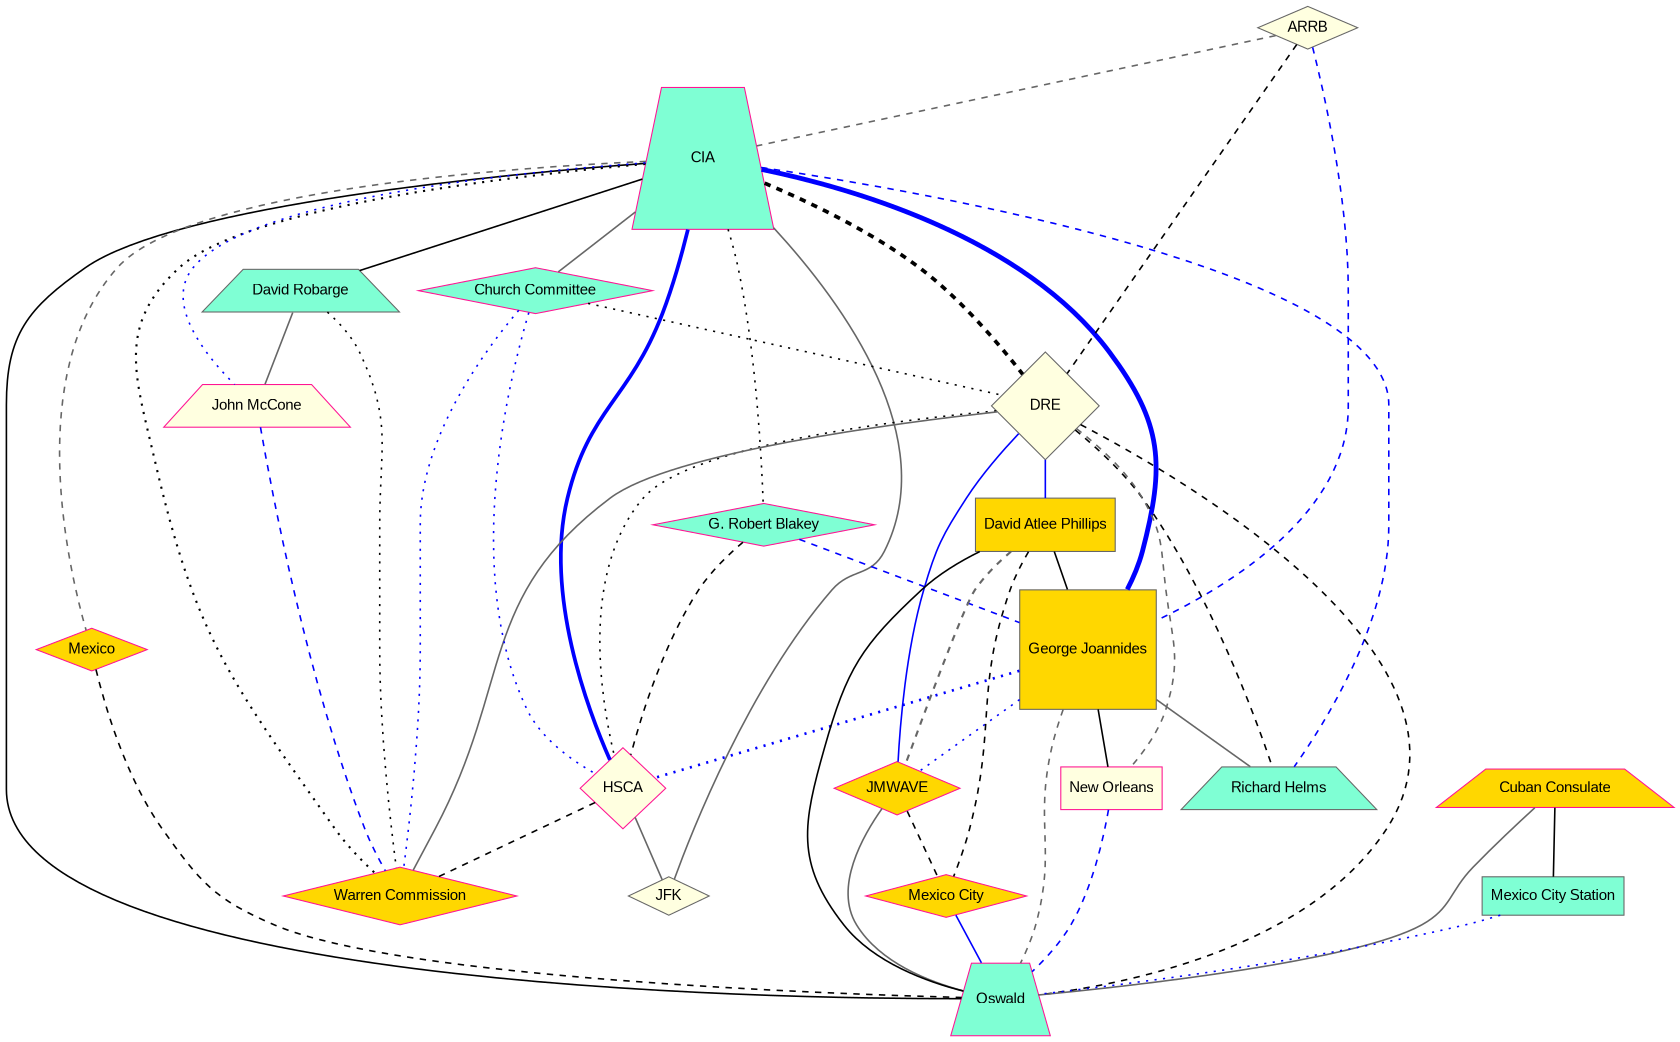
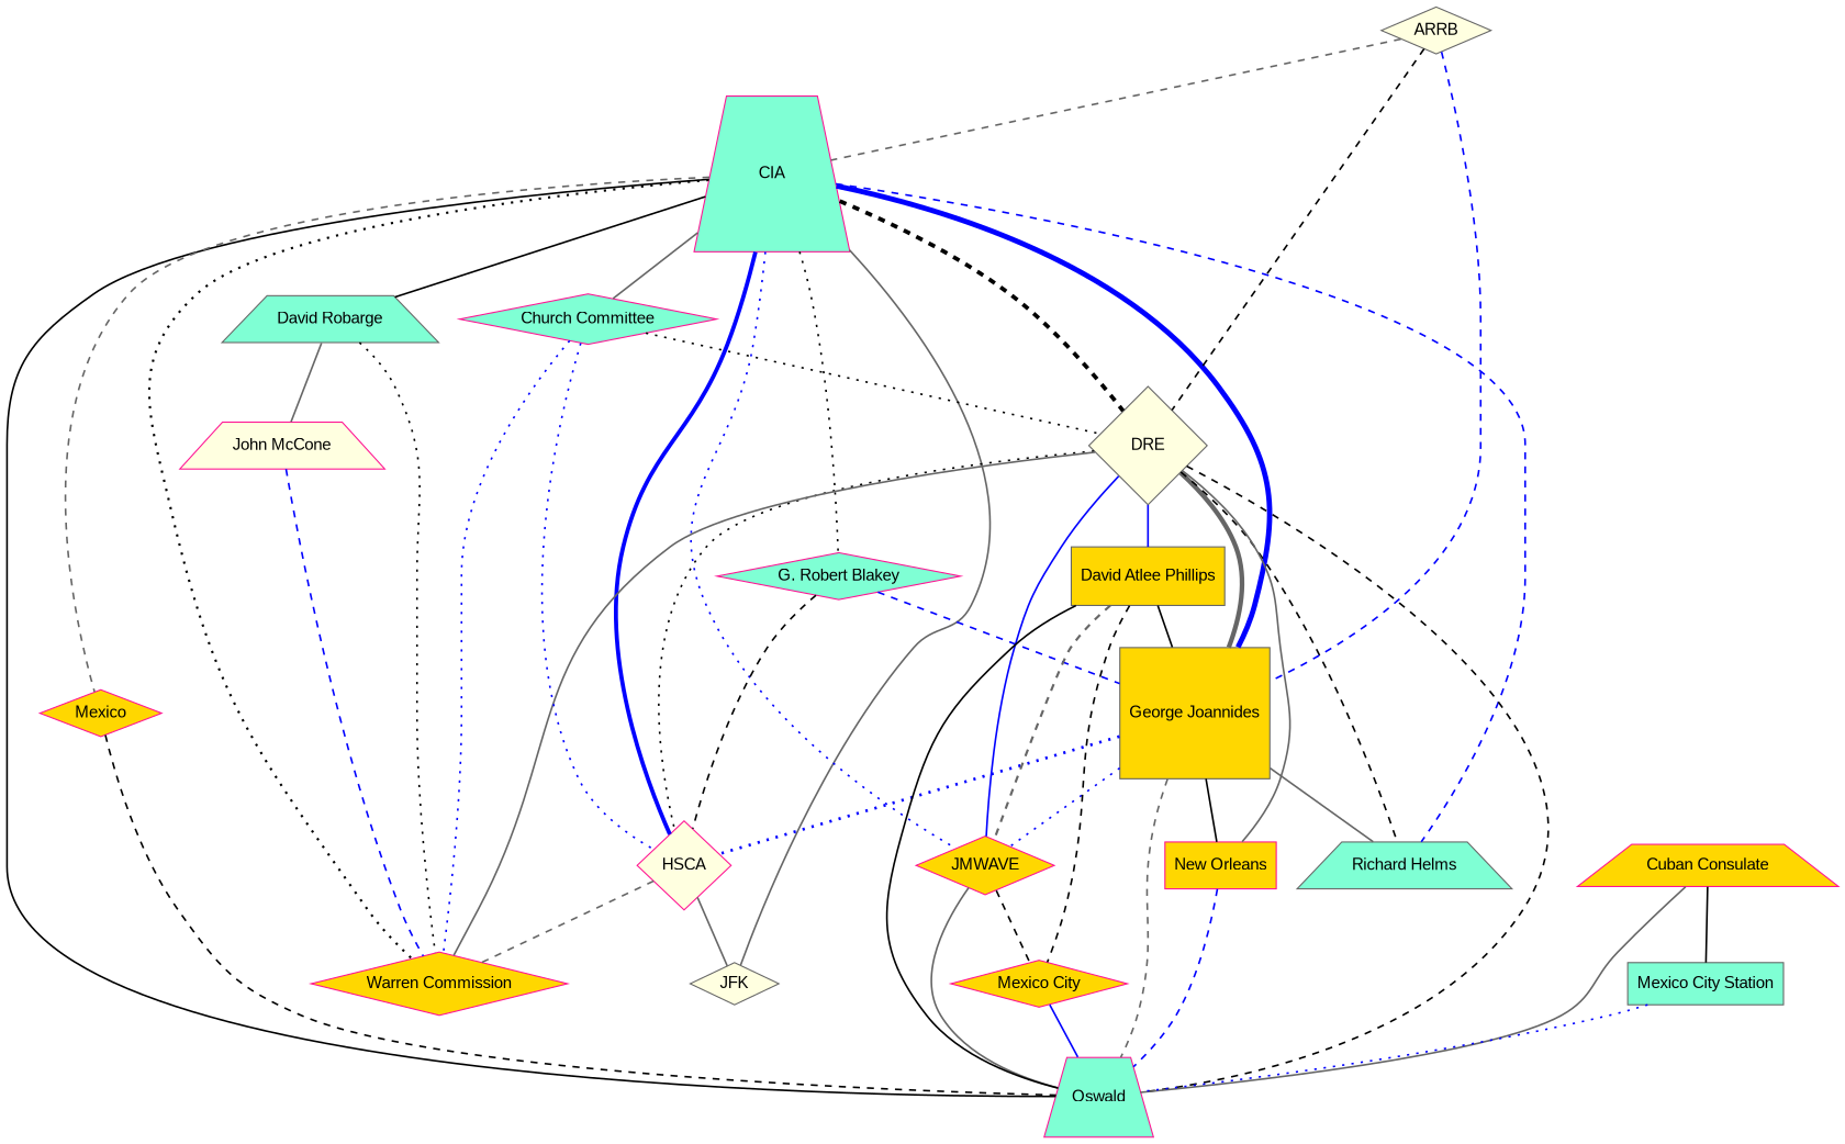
  graph {
    splines=true
    node [color=deeppink fillcolor=gold fontname=Arial shape=diamond style=filled]
    edge [color=black penwidth=1.5 style=bold]
    n1 [fillcolor=aquamarine height=1.85 label=CIA shape=trapezium width=1.85]
    n2 [color=gray40 height=1.55 label="George Joannides" shape=box width=1.55]
    n3 [color=gray40 fillcolor=lightyellow height=1.40 label=DRE width=1.40]
    n4 [fillcolor=lightyellow height=1.05 label=HSCA width=1.05]
    n5 [fillcolor=aquamarine height=0.95 label=Oswald shape=trapezium width=0.95]
    n6 [height=0.75 label="Warren Commission" width=0.75]
    n7 [fillcolor=aquamarine height=0.60 label="Church Committee" width=0.60]
    n8 [color=gray40 fillcolor=aquamarine height=0.55 label="Richard Helms" shape=trapezium width=0.55]
    n9 [height=0.55 label=Mexico width=0.55]
    n10 [fillcolor=aquamarine height=0.55 label="G. Robert Blakey" width=0.55]
    n11 [fillcolor=lightyellow height=0.55 label="John McCone" shape=trapezium width=0.55]
    n12 [color=gray40 fillcolor=aquamarine height=0.55 label="David Robarge" shape=trapezium width=0.55]
    n13 [color=gray40 fillcolor=lightyellow height=0.50 label=JFK width=0.50]
    n14 [height=0.70 label=JMWAVE width=0.70]
-   n15 [fillcolor=lightyellow height=0.55 label="New Orleans" shape=box width=0.55]
+   n15 [height=0.55 label="New Orleans" shape=box width=0.55]
    n16 [color=gray40 height=0.70 label="David Atlee Phillips" shape=box width=0.70]
    n17 [height=0.55 label="Mexico City" width=0.55]
    n18 [color=gray40 fillcolor=lightyellow height=0.55 label=ARRB width=0.55]
    n19 [height=0.50 label="Cuban Consulate" shape=trapezium width=0.50]
    n20 [color=gray40 fillcolor=aquamarine height=0.50 label="Mexico City Station" shape=box width=0.50]
    n1 -- n2 [color=blue penwidth=4.5]
    n1 -- n3 [penwidth=3.5 style=dashed]
    n1 -- n4 [color=blue penwidth=3.5]
    n1 -- n5
    n1 -- n6 [penwidth=2.0 style=dotted]
    n1 -- n7 [color=gray40]
    n1 -- n8 [color=blue style=dashed]
    n1 -- n9 [color=gray40 style=dashed]
    n1 -- n10 [style=dotted]
-   n1 -- n11 [color=blue style=dotted]
+   n1 -- n14 [color=blue style=dotted]
    n1 -- n12
    n1 -- n13 [color=gray40]
    n2 -- n4 [color=blue penwidth=2.5 style=dotted]
    n2 -- n5 [color=gray40 style=dashed]
    n2 -- n8 [color=gray40]
    n2 -- n14 [color=blue style=dotted]
    n2 -- n15
+   n3 -- n2 [color=gray40 penwidth=4.0]
    n3 -- n4 [style=dotted]
    n3 -- n5 [style=dashed]
    n3 -- n6 [color=gray40]
    n3 -- n8 [style=dashed]
    n3 -- n14 [color=blue]
-   n3 -- n15 [color=gray40 style=dashed]
+   n3 -- n15 [color=gray40]
    n3 -- n16 [color=blue]
-   n4 -- n6 [style=dashed]
+   n4 -- n6 [color=gray40 style=dashed]
    n4 -- n13 [color=gray40]
    n7 -- n3 [style=dotted]
    n7 -- n4 [color=blue style=dotted]
    n7 -- n6 [color=blue style=dotted]
    n9 -- n5 [style=dashed]
    n10 -- n2 [color=blue style=dashed]
    n10 -- n4 [style=dashed]
    n11 -- n6 [color=blue style=dashed]
    n12 -- n6 [style=dotted]
    n12 -- n11 [color=gray40]
    n14 -- n5 [color=gray40]
    n14 -- n17 [style=dashed]
    n15 -- n5 [color=blue style=dashed]
    n16 -- n2
    n16 -- n5
    n16 -- n14 [color=gray40 penwidth=2.0 style=dashed]
    n16 -- n17 [style=dashed]
    n17 -- n5 [color=blue]
    n18 -- n1 [color=gray40 style=dashed]
    n18 -- n2 [color=blue style=dashed]
    n18 -- n3 [style=dashed]
    n19 -- n5 [color=gray40]
    n19 -- n20
    n20 -- n5 [color=blue style=dotted]
  }
